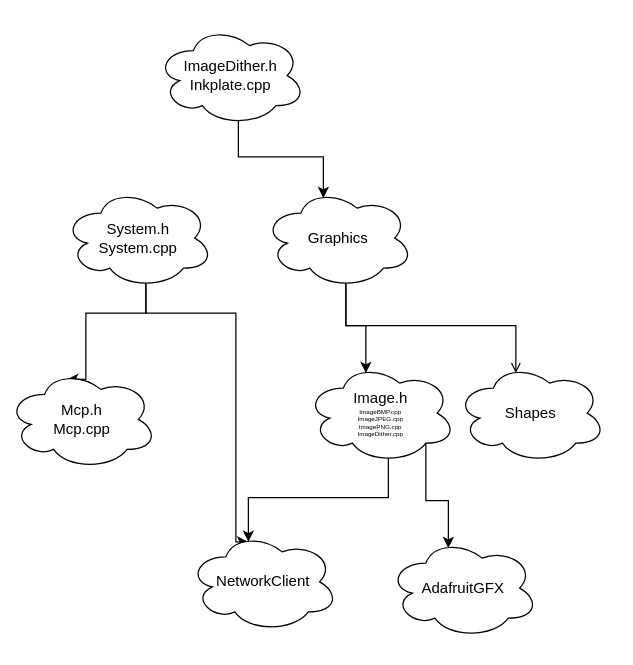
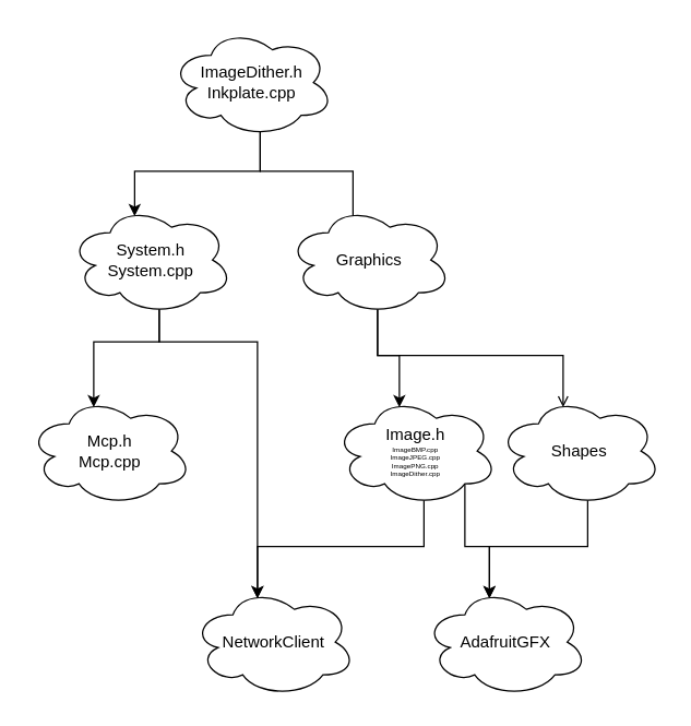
  <mxCell id="0" />
  <mxCell id="1" parent="0" />
- <mxCell id="3" style="edgeStyle=orthogonalEdgeStyle;rounded=0;orthogonalLoop=1;jettySize=auto;html=1;exitX=0.55;exitY=0.95;exitDx=0;exitDy=0;exitPerimeter=0;entryX=0.4;entryY=0.1;entryDx=0;entryDy=0;entryPerimeter=0;" edge="1" parent="1" source="4" target="10"><mxGeometry relative="1" as="geometry" /></mxCell>
+ <mxCell id="2" style="edgeStyle=orthogonalEdgeStyle;rounded=0;orthogonalLoop=1;jettySize=auto;html=1;exitX=0.55;exitY=0.95;exitDx=0;exitDy=0;exitPerimeter=0;entryX=0.4;entryY=0.1;entryDx=0;entryDy=0;entryPerimeter=0;" edge="1" parent="1" source="4" target="7"><mxGeometry relative="1" as="geometry" /></mxCell>
+ <mxCell id="3" style="edgeStyle=orthogonalEdgeStyle;rounded=0;orthogonalLoop=1;jettySize=auto;html=1;exitX=0.55;exitY=0.95;exitDx=0;exitDy=0;exitPerimeter=0;entryX=0.4;entryY=0.1;entryDx=0;entryDy=0;entryPerimeter=0;endArrow=none;" edge="1" parent="1" source="4" target="10"><mxGeometry relative="1" as="geometry" /></mxCell>
  <mxCell id="4" value="&lt;div&gt;ImageDither.h&lt;/div&gt;&lt;div&gt;Inkplate.cpp&lt;/div&gt;" style="ellipse;shape=cloud;whiteSpace=wrap;html=1;" vertex="1" parent="1"><mxGeometry x="124" y="20" width="120" height="80" as="geometry" /></mxCell>
  <mxCell id="5" style="edgeStyle=orthogonalEdgeStyle;rounded=0;orthogonalLoop=1;jettySize=auto;html=1;exitX=0.55;exitY=0.95;exitDx=0;exitDy=0;exitPerimeter=0;entryX=0.4;entryY=0.1;entryDx=0;entryDy=0;entryPerimeter=0;" edge="1" parent="1" source="7" target="11"><mxGeometry relative="1" as="geometry"><Array as="points"><mxPoint x="116" y="250" /><mxPoint x="68" y="250" /></Array></mxGeometry></mxCell>
  <mxCell id="6" style="edgeStyle=orthogonalEdgeStyle;rounded=0;orthogonalLoop=1;jettySize=auto;html=1;exitX=0.55;exitY=0.95;exitDx=0;exitDy=0;exitPerimeter=0;entryX=0.4;entryY=0.1;entryDx=0;entryDy=0;entryPerimeter=0;" edge="1" parent="1" source="7" target="12"><mxGeometry relative="1" as="geometry"><Array as="points"><mxPoint x="116" y="250" /><mxPoint x="188" y="250" /></Array></mxGeometry></mxCell>
  <mxCell id="7" value="&lt;div&gt;System.h&lt;/div&gt;&lt;div&gt;System.cpp&lt;/div&gt;" style="ellipse;shape=cloud;whiteSpace=wrap;html=1;" vertex="1" parent="1"><mxGeometry x="50" y="150" width="120" height="80" as="geometry" /></mxCell>
  <mxCell id="8" style="edgeStyle=orthogonalEdgeStyle;rounded=0;orthogonalLoop=1;jettySize=auto;html=1;exitX=0.55;exitY=0.95;exitDx=0;exitDy=0;exitPerimeter=0;entryX=0.4;entryY=0.1;entryDx=0;entryDy=0;entryPerimeter=0;" edge="1" parent="1" source="10" target="17"><mxGeometry relative="1" as="geometry" /></mxCell>
  <mxCell id="9" style="edgeStyle=orthogonalEdgeStyle;rounded=0;orthogonalLoop=1;jettySize=auto;html=1;exitX=0.55;exitY=0.95;exitDx=0;exitDy=0;exitPerimeter=0;entryX=0.4;entryY=0.1;entryDx=0;entryDy=0;entryPerimeter=0;endArrow=open;" edge="1" parent="1" source="10" target="14"><mxGeometry relative="1" as="geometry"><Array as="points"><mxPoint x="276" y="260" /><mxPoint x="412" y="260" /></Array></mxGeometry></mxCell>
  <mxCell id="10" value="&lt;div&gt;Graphics&lt;/div&gt;" style="ellipse;shape=cloud;whiteSpace=wrap;html=1;" vertex="1" parent="1"><mxGeometry x="210" y="150" width="120" height="80" as="geometry" /></mxCell>
- <mxCell id="11" value="&lt;div&gt;Mcp.h&lt;/div&gt;&lt;div&gt;Mcp.cpp&lt;br&gt;&lt;/div&gt;" style="ellipse;shape=cloud;whiteSpace=wrap;html=1;" vertex="1" parent="1"><mxGeometry x="5" y="295" width="120" height="80" as="geometry" /></mxCell>
- <mxCell id="12" value="NetworkClient" style="ellipse;shape=cloud;whiteSpace=wrap;html=1;" vertex="1" parent="1"><mxGeometry x="150" y="425" width="120" height="80" as="geometry" /></mxCell>
+ <mxCell id="11" value="&lt;div&gt;Mcp.h&lt;/div&gt;&lt;div&gt;Mcp.cpp&lt;br&gt;&lt;/div&gt;" style="ellipse;shape=cloud;whiteSpace=wrap;html=1;" vertex="1" parent="1"><mxGeometry x="20" y="290" width="120" height="80" as="geometry" /></mxCell>
+ <mxCell id="12" value="NetworkClient" style="ellipse;shape=cloud;whiteSpace=wrap;html=1;" vertex="1" parent="1"><mxGeometry x="140" y="430" width="120" height="80" as="geometry" /></mxCell>
+ <mxCell id="13" style="edgeStyle=orthogonalEdgeStyle;rounded=0;orthogonalLoop=1;jettySize=auto;html=1;exitX=0.55;exitY=0.95;exitDx=0;exitDy=0;exitPerimeter=0;entryX=0.4;entryY=0.1;entryDx=0;entryDy=0;entryPerimeter=0;" edge="1" parent="1" source="14" target="18"><mxGeometry relative="1" as="geometry" /></mxCell>
  <mxCell id="14" value="&lt;div&gt;Shapes&lt;/div&gt;" style="ellipse;shape=cloud;whiteSpace=wrap;html=1;" vertex="1" parent="1"><mxGeometry x="364" y="290" width="120" height="80" as="geometry" /></mxCell>
  <mxCell id="15" style="edgeStyle=orthogonalEdgeStyle;rounded=0;orthogonalLoop=1;jettySize=auto;html=1;exitX=0.55;exitY=0.95;exitDx=0;exitDy=0;exitPerimeter=0;entryX=0.4;entryY=0.1;entryDx=0;entryDy=0;entryPerimeter=0;" edge="1" parent="1" source="17" target="12"><mxGeometry relative="1" as="geometry" /></mxCell>
  <mxCell id="16" style="edgeStyle=orthogonalEdgeStyle;rounded=0;orthogonalLoop=1;jettySize=auto;html=1;exitX=0.8;exitY=0.8;exitDx=0;exitDy=0;exitPerimeter=0;entryX=0.4;entryY=0.1;entryDx=0;entryDy=0;entryPerimeter=0;" edge="1" parent="1" source="17" target="18"><mxGeometry relative="1" as="geometry" /></mxCell>
  <mxCell id="17" value="&lt;div&gt;Image.h&lt;/div&gt;&lt;div style=&quot;font-size: 5px&quot;&gt;&lt;font style=&quot;font-size: 5px&quot;&gt;ImageBMP.cpp&lt;/font&gt;&lt;/div&gt;&lt;div style=&quot;font-size: 5px&quot;&gt;&lt;font style=&quot;font-size: 5px&quot;&gt;ImageJPEG.cpp&lt;br&gt;ImagePNG.cpp&lt;br&gt;ImageDither.cpp&lt;/font&gt;&lt;br&gt;&lt;/div&gt;" style="ellipse;shape=cloud;whiteSpace=wrap;html=1;" vertex="1" parent="1"><mxGeometry x="244" y="290" width="120" height="80" as="geometry" /></mxCell>
  <mxCell id="18" value="AdafruitGFX" style="ellipse;shape=cloud;whiteSpace=wrap;html=1;" vertex="1" parent="1"><mxGeometry x="310" y="430" width="120" height="80" as="geometry" /></mxCell>
